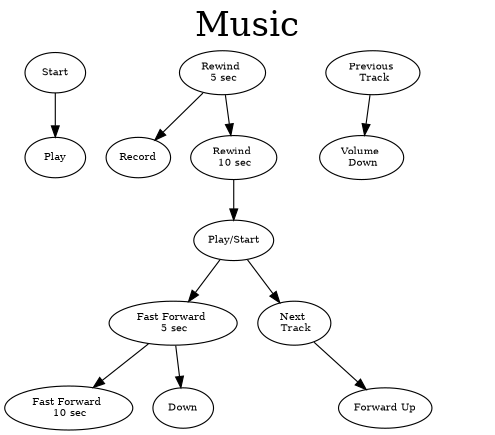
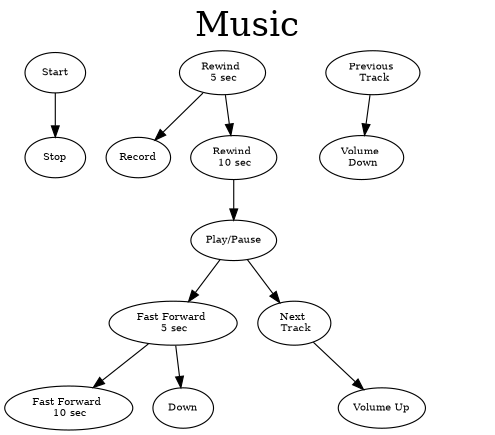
  digraph {
    fontsize=30
    label=Music
    labelloc=top
    node [fontsize=9]
    Start
-   Stop [label=Play]
-   "Play/Pause" [label="Play/Start"]
+   Stop
+   "Play/Pause"
    "Fast Forward \n 5 sec"
    "Next \n Track"
    "Previous \n Track"
    "Volume \n Down"
    empty1 [style=invis width=.1]
    "Rewind \n 5 sec"
    Record
    "Rewind \n 10 sec"
    "Fast Forward \n 10 sec"
    n13 [label=Down]
    empty3 [style=invis width=.1]
-   "Volume Up" [label="Forward Up"]
+   "Volume Up"
    Start -> Stop
    "Play/Pause" -> "Fast Forward \n 5 sec"
    "Play/Pause" -> "Next \n Track"
    "Fast Forward \n 5 sec" -> "Fast Forward \n 10 sec"
    "Fast Forward \n 5 sec" -> n13
    "Next \n Track" -> empty3 [style=invis]
    "Next \n Track" -> "Volume Up"
    "Previous \n Track" -> "Volume \n Down"
    "Previous \n Track" -> empty1 [style=invis]
    "Rewind \n 5 sec" -> Record
    "Rewind \n 5 sec" -> "Rewind \n 10 sec"
    "Rewind \n 10 sec" -> "Play/Pause"
  }
